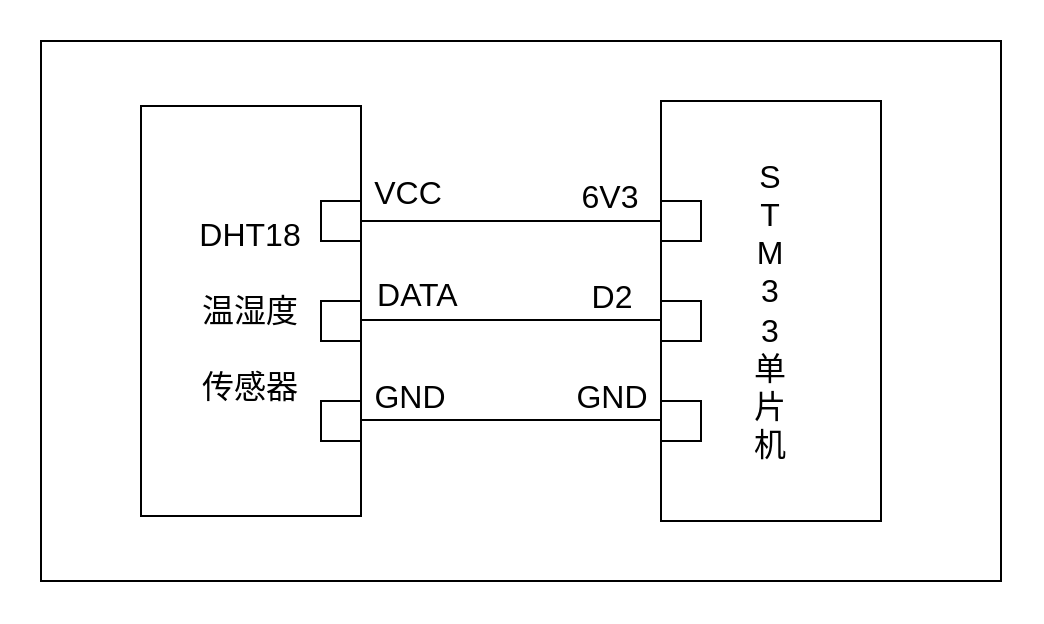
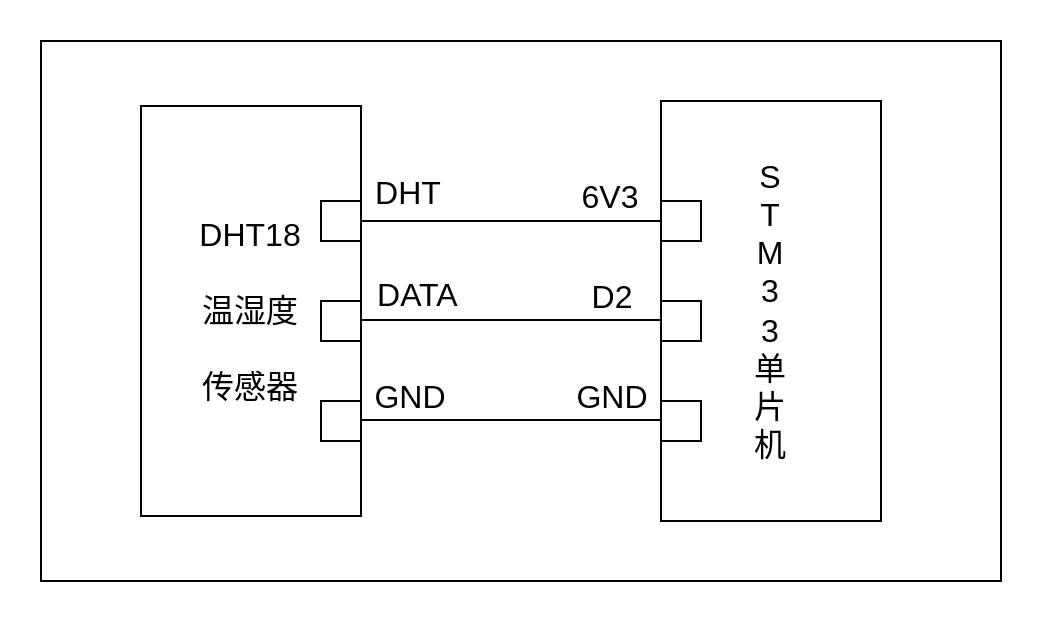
  <mxCell id="0" />
  <mxCell id="1" parent="0" />
  <mxCell id="2" value="" style="rounded=0;whiteSpace=wrap;html=1;" vertex="1" parent="1"><mxGeometry x="20" y="20" width="480" height="270" as="geometry" /></mxCell>
  <mxCell id="3" value="&lt;font style=&quot;font-size: 16px;&quot;&gt;S&lt;/font&gt;&lt;div&gt;&lt;font style=&quot;font-size: 16px;&quot;&gt;T&lt;/font&gt;&lt;/div&gt;&lt;div&gt;&lt;font style=&quot;font-size: 16px;&quot;&gt;M&lt;/font&gt;&lt;/div&gt;&lt;div&gt;&lt;font style=&quot;font-size: 16px;&quot;&gt;3&lt;/font&gt;&lt;/div&gt;&lt;div&gt;&lt;font style=&quot;font-size: 16px;&quot;&gt;3&lt;/font&gt;&lt;/div&gt;&lt;div&gt;&lt;font style=&quot;font-size: 16px;&quot;&gt;单&lt;/font&gt;&lt;/div&gt;&lt;div&gt;&lt;font style=&quot;font-size: 16px;&quot;&gt;片&lt;/font&gt;&lt;/div&gt;&lt;div&gt;&lt;font style=&quot;font-size: 16px;&quot;&gt;机&lt;/font&gt;&lt;/div&gt;" style="rounded=0;whiteSpace=wrap;html=1;" vertex="1" parent="1"><mxGeometry x="330" y="50" width="110" height="210" as="geometry" /></mxCell>
  <mxCell id="4" value="&lt;font style=&quot;font-size: 16px;&quot;&gt;DHT18&lt;/font&gt;&lt;div&gt;&lt;span style=&quot;font-size: 16px;&quot;&gt;&lt;br&gt;&lt;/span&gt;&lt;div&gt;&lt;font style=&quot;font-size: 16px;&quot;&gt;温湿度&lt;/font&gt;&lt;/div&gt;&lt;div&gt;&lt;font style=&quot;font-size: 16px;&quot;&gt;&lt;br&gt;&lt;/font&gt;&lt;/div&gt;&lt;div&gt;&lt;font style=&quot;font-size: 16px;&quot;&gt;传感器&lt;/font&gt;&lt;/div&gt;&lt;/div&gt;" style="rounded=0;whiteSpace=wrap;html=1;" vertex="1" parent="1"><mxGeometry x="70" y="52.5" width="110" height="205" as="geometry" /></mxCell>
  <mxCell id="5" value="" style="rounded=0;whiteSpace=wrap;html=1;" vertex="1" parent="1"><mxGeometry x="160" y="100" width="20" height="20" as="geometry" /></mxCell>
  <mxCell id="6" value="" style="rounded=0;whiteSpace=wrap;html=1;direction=south;" vertex="1" parent="1"><mxGeometry x="160" y="150" width="20" height="20" as="geometry" /></mxCell>
  <mxCell id="7" value="" style="rounded=0;whiteSpace=wrap;html=1;" vertex="1" parent="1"><mxGeometry x="160" y="200" width="20" height="20" as="geometry" /></mxCell>
  <mxCell id="8" value="" style="rounded=0;whiteSpace=wrap;html=1;" vertex="1" parent="1"><mxGeometry x="330" y="100" width="20" height="20" as="geometry" /></mxCell>
  <mxCell id="9" value="" style="rounded=0;whiteSpace=wrap;html=1;" vertex="1" parent="1"><mxGeometry x="330" y="150" width="20" height="20" as="geometry" /></mxCell>
  <mxCell id="10" value="" style="rounded=0;whiteSpace=wrap;html=1;" vertex="1" parent="1"><mxGeometry x="330" y="200" width="20" height="20" as="geometry" /></mxCell>
  <mxCell id="11" value="" style="endArrow=none;html=1;rounded=0;exitX=1;exitY=0.5;exitDx=0;exitDy=0;entryX=0;entryY=0.5;entryDx=0;entryDy=0;" edge="1" parent="1" source="5" target="8"><mxGeometry width="50" height="50" relative="1" as="geometry"><mxPoint x="280" y="140" as="sourcePoint" /><mxPoint x="330" y="90" as="targetPoint" /></mxGeometry></mxCell>
  <mxCell id="12" value="" style="endArrow=none;html=1;rounded=0;exitX=1;exitY=0.5;exitDx=0;exitDy=0;entryX=0;entryY=0.5;entryDx=0;entryDy=0;" edge="1" parent="1"><mxGeometry width="50" height="50" relative="1" as="geometry"><mxPoint x="180" y="159.5" as="sourcePoint" /><mxPoint x="330" y="159.5" as="targetPoint" /></mxGeometry></mxCell>
  <mxCell id="13" value="" style="endArrow=none;html=1;rounded=0;exitX=1;exitY=0.5;exitDx=0;exitDy=0;entryX=0;entryY=0.5;entryDx=0;entryDy=0;" edge="1" parent="1"><mxGeometry width="50" height="50" relative="1" as="geometry"><mxPoint x="180" y="209.5" as="sourcePoint" /><mxPoint x="330" y="209.5" as="targetPoint" /></mxGeometry></mxCell>
- <mxCell id="14" value="&lt;font style=&quot;font-size: 16px;&quot;&gt;VCC&lt;/font&gt;" style="text;html=1;align=center;verticalAlign=middle;whiteSpace=wrap;rounded=0;" vertex="1" parent="1"><mxGeometry x="174" y="81" width="60" height="30" as="geometry" /></mxCell>
+ <mxCell id="14" value="&lt;font style=&quot;font-size: 16px;&quot;&gt;DHT&lt;/font&gt;" style="text;html=1;align=center;verticalAlign=middle;whiteSpace=wrap;rounded=0;" vertex="1" parent="1"><mxGeometry x="174" y="81" width="60" height="30" as="geometry" /></mxCell>
  <mxCell id="15" value="&lt;font style=&quot;font-size: 16px;&quot;&gt;&amp;nbsp; &amp;nbsp;DATA&lt;/font&gt;" style="text;html=1;align=center;verticalAlign=middle;whiteSpace=wrap;rounded=0;" vertex="1" parent="1"><mxGeometry x="172" y="132" width="60" height="30" as="geometry" /></mxCell>
  <mxCell id="16" value="&lt;font style=&quot;font-size: 16px;&quot;&gt;GND&lt;/font&gt;" style="text;html=1;align=center;verticalAlign=middle;whiteSpace=wrap;rounded=0;" vertex="1" parent="1"><mxGeometry x="175" y="183" width="60" height="30" as="geometry" /></mxCell>
  <mxCell id="17" value="&lt;span style=&quot;font-size: 16px;&quot;&gt;6V3&lt;/span&gt;" style="text;html=1;align=center;verticalAlign=middle;whiteSpace=wrap;rounded=0;" vertex="1" parent="1"><mxGeometry x="275" y="83" width="60" height="30" as="geometry" /></mxCell>
  <mxCell id="18" value="&lt;font style=&quot;font-size: 16px;&quot;&gt;D2&lt;/font&gt;" style="text;html=1;align=center;verticalAlign=middle;whiteSpace=wrap;rounded=0;" vertex="1" parent="1"><mxGeometry x="276" y="133" width="60" height="30" as="geometry" /></mxCell>
  <mxCell id="19" value="&lt;font style=&quot;font-size: 16px;&quot;&gt;GND&lt;/font&gt;" style="text;html=1;align=center;verticalAlign=middle;whiteSpace=wrap;rounded=0;" vertex="1" parent="1"><mxGeometry x="276" y="183" width="60" height="30" as="geometry" /></mxCell>
